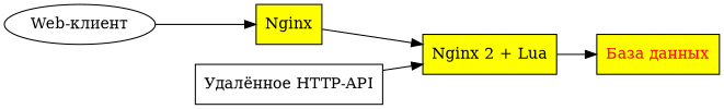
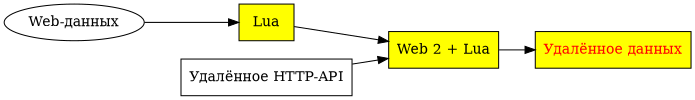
  digraph {
    rankdir=LR
    node [style=filled fillcolor=yellow shape=box]
-   n1 [label="Web-клиент" style=rounded fillcolor="" shape=""]
-   n2 [label=Nginx]
-   n3 [label="Nginx 2 + Lua"]
-   n4 [fontcolor=red label="База данных"]
+   n1 [label="Web-данных" style=rounded fillcolor="" shape=""]
+   n2 [label=Lua]
+   n3 [label="Web 2 + Lua"]
+   n4 [fontcolor=red label="Удалённое данных"]
    n5 [fontcolor=black label="Удалённое HTTP-API" style="" fillcolor=""]
    n1 -> n2
    n2 -> n3
    n3 -> n4
    n5 -> n3
  }
